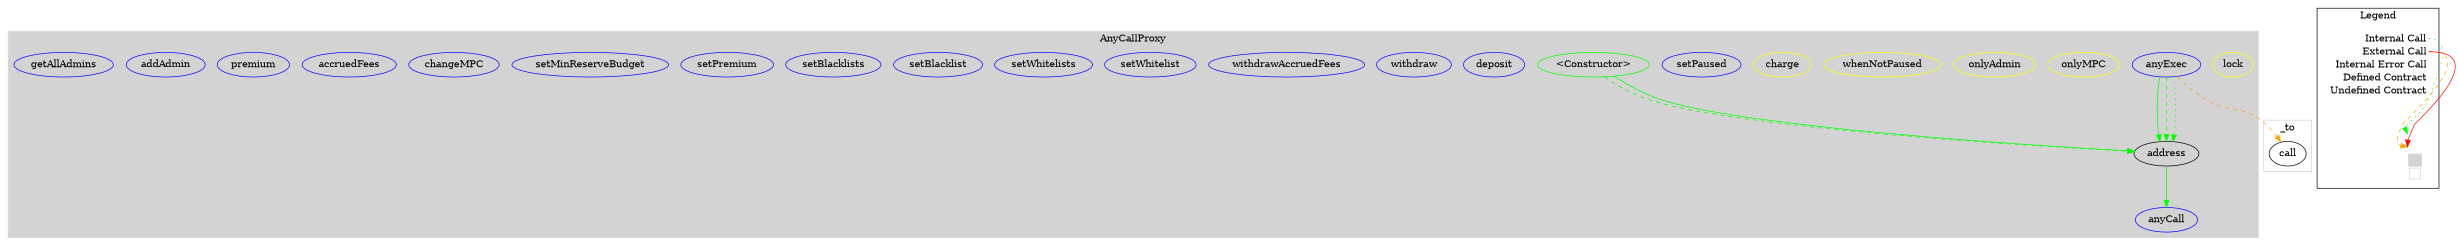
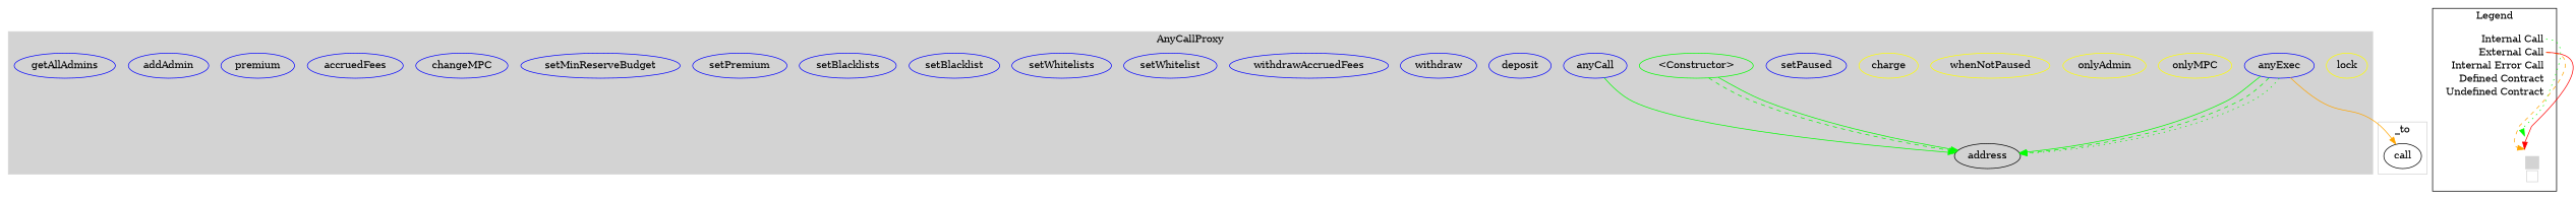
  digraph {
    compound=true
    rankdir=TB
    node [color=blue]
    edge [color=green style=dashed]
    n1 [color=yellow label=lock]
    n2 [color=green label="<Constructor>"]
    n3 [color=yellow label=onlyMPC]
    n4 [color=yellow label=onlyAdmin]
    n5 [color=yellow label=whenNotPaused]
    n6 [color=yellow label=charge]
    n7 [label=setPaused]
    n8 [label=anyCall]
    n9 [label=anyExec]
    n10 [label=deposit]
    n11 [label=withdraw]
    n12 [label=withdrawAccruedFees]
    n13 [label=setWhitelist]
    n14 [label=setWhitelists]
    n15 [label=setBlacklist]
    n16 [label=setBlacklists]
    n17 [label=setPremium]
    n18 [label=setMinReserveBudget]
    n19 [label=changeMPC]
    n20 [label=accruedFees]
    n21 [label=premium]
    n22 [label=addAdmin]
    n23 [label=getAllAdmins]
    n24 [label=address color=""]
    n25 [label=call color=""]
    n26 [label=<<table border="0" cellpadding="2" cellspacing="0" cellborder="0">   <tr><td align="right" port="i1">Internal Call</td></tr>   <tr><td align="right" port="i2">External Call</td></tr>   <tr><td align="right" port="i2">Internal Error Call</td></tr>   <tr><td align="right" port="i3">Defined Contract</td></tr>   <tr><td align="right" port="i4">Undefined Contract</td></tr>   </table>> shape=plaintext color=""]
    n27 [label=<<table border="0" cellpadding="2" cellspacing="0" cellborder="0">   <tr><td port="i1">&nbsp;&nbsp;&nbsp;</td></tr>   <tr><td port="i2">&nbsp;&nbsp;&nbsp;</td></tr>   <tr><td port="i3" bgcolor="lightgray">&nbsp;&nbsp;&nbsp;</td></tr>   <tr><td port="i4">     <table border="1" cellborder="0" cellspacing="0" cellpadding="7" color="lightgray">       <tr>        <td></td>       </tr>      </table>   </td></tr>   </table>> shape=plaintext color=""]
    subgraph cluster_1 {
      bgcolor=lightgray
      color=lightgray
      label=AnyCallProxy
      style=filled
      n1
      n2
      n3
      n4
      n5
      n6
      n7
      n8
      n9
      n10
      n11
      n12
      n13
      n14
      n15
      n16
      n17
      n18
      n19
      n20
      n21
      n22
      n23
      n24
    }
    subgraph cluster_2 {
      color=lightgray
      label=_to
      n25
    }
    subgraph cluster_3 {
      label=Legend
      n26
      n27
    }
    n2 -> n24
    n2 -> n24 [style=solid]
-   n24 -> n8 [style=solid]
+   n8 -> n24 [style=solid]
    n9 -> n24 [style=solid]
    n9 -> n24
    n9 -> n24 [style=dotted]
-   n9 -> n25 [color=orange]
+   n9 -> n25 [color=orange style=solid]
    n26 -> n27 [headport="i1:w" style=dotted tailport="i1:e"]
    n26 -> n27 [color=orange headport="i2:w" tailport="i2:e"]
    n26 -> n27 [color=red headport="i2:w" style=solid tailport="i2:e"]
  }
